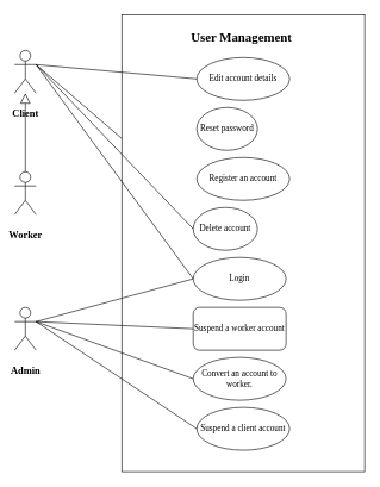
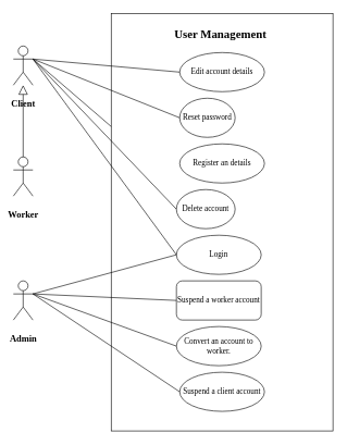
  <mxCell id="0" />
  <mxCell id="1" parent="0" />
  <mxCell id="2" value="&lt;h2&gt;User Management&amp;nbsp;&lt;/h2&gt;" style="rounded=0;whiteSpace=wrap;html=1;fontFamily=Times New Roman;verticalAlign=top;" vertex="1" parent="1"><mxGeometry x="170" y="20" width="340" height="640" as="geometry" /></mxCell>
  <mxCell id="3" value="&lt;h3&gt;Client&lt;/h3&gt;" style="shape=umlActor;verticalLabelPosition=bottom;verticalAlign=top;html=1;fontFamily=Times New Roman;" vertex="1" parent="1"><mxGeometry x="20" y="70" width="30" height="60" as="geometry" /></mxCell>
  <mxCell id="4" value="&lt;h3&gt;Worker&lt;/h3&gt;" style="shape=umlActor;verticalLabelPosition=bottom;verticalAlign=top;html=1;fontFamily=Times New Roman;" vertex="1" parent="1"><mxGeometry x="20" y="240" width="30" height="60" as="geometry" /></mxCell>
  <mxCell id="5" value="&lt;h3&gt;Admin&lt;/h3&gt;" style="shape=umlActor;verticalLabelPosition=bottom;verticalAlign=top;html=1;fontFamily=Times New Roman;" vertex="1" parent="1"><mxGeometry x="20" y="430" width="30" height="60" as="geometry" /></mxCell>
- <mxCell id="6" value="Register an account" style="ellipse;whiteSpace=wrap;html=1;fontFamily=Times New Roman;" vertex="1" parent="1"><mxGeometry x="275" y="220" width="130" height="60" as="geometry" /></mxCell>
+ <mxCell id="6" value="Register an details" style="ellipse;whiteSpace=wrap;html=1;fontFamily=Times New Roman;" vertex="1" parent="1"><mxGeometry x="275" y="220" width="130" height="60" as="geometry" /></mxCell>
  <mxCell id="7" value="Reset password" style="ellipse;whiteSpace=wrap;html=1;fontFamily=Times New Roman;" vertex="1" parent="1"><mxGeometry x="275" y="150" width="85" height="60" as="geometry" /></mxCell>
  <mxCell id="8" value="Edit account details" style="ellipse;whiteSpace=wrap;html=1;fontFamily=Times New Roman;" vertex="1" parent="1"><mxGeometry x="275" y="80" width="130" height="60" as="geometry" /></mxCell>
  <mxCell id="9" value="Delete account" style="ellipse;whiteSpace=wrap;html=1;fontFamily=Times New Roman;" vertex="1" parent="1"><mxGeometry x="270" y="290" width="90" height="60" as="geometry" /></mxCell>
  <mxCell id="10" value="Suspend a worker account" style="whiteSpace=wrap;html=1;fontFamily=Times New Roman;rounded=1;" vertex="1" parent="1"><mxGeometry x="270" y="430" width="130" height="60" as="geometry" /></mxCell>
  <mxCell id="11" value="Convert an account to worker." style="ellipse;whiteSpace=wrap;html=1;fontFamily=Times New Roman;" vertex="1" parent="1"><mxGeometry x="270" y="500" width="130" height="60" as="geometry" /></mxCell>
  <mxCell id="12" value="Login" style="ellipse;whiteSpace=wrap;html=1;fontFamily=Times New Roman;" vertex="1" parent="1"><mxGeometry x="270" y="360" width="130" height="60" as="geometry" /></mxCell>
  <mxCell id="13" value="" style="endArrow=block;endFill=0;endSize=12;html=1;fontFamily=Times New Roman;exitX=0.5;exitY=0;exitDx=0;exitDy=0;exitPerimeter=0;" edge="1" parent="1" source="4" target="3"><mxGeometry width="160" relative="1" as="geometry"><mxPoint x="290" y="380" as="sourcePoint" /><mxPoint x="450" y="380" as="targetPoint" /></mxGeometry></mxCell>
  <mxCell id="14" value="" style="endArrow=none;endFill=0;endSize=12;html=1;fontFamily=Times New Roman;exitX=1;exitY=0.333;exitDx=0;exitDy=0;exitPerimeter=0;entryX=0;entryY=0.5;entryDx=0;entryDy=0;" edge="1" parent="1" source="3" target="8"><mxGeometry width="160" relative="1" as="geometry"><mxPoint x="290" y="380" as="sourcePoint" /><mxPoint x="450" y="380" as="targetPoint" /></mxGeometry></mxCell>
+ <mxCell id="15" value="" style="endArrow=none;endFill=0;endSize=12;html=1;fontFamily=Times New Roman;exitX=1;exitY=0.333;exitDx=0;exitDy=0;exitPerimeter=0;entryX=0;entryY=0.5;entryDx=0;entryDy=0;" edge="1" parent="1" source="3" target="7"><mxGeometry width="160" relative="1" as="geometry"><mxPoint x="60" y="100" as="sourcePoint" /><mxPoint x="285" y="120" as="targetPoint" /></mxGeometry></mxCell>
  <mxCell id="16" value="" style="endArrow=none;endFill=0;endSize=12;html=1;fontFamily=Times New Roman;exitX=1;exitY=0.333;exitDx=0;exitDy=0;exitPerimeter=0;" edge="1" parent="1" source="3" target="2"><mxGeometry width="160" relative="1" as="geometry"><mxPoint x="70" y="110" as="sourcePoint" /><mxPoint x="295" y="130" as="targetPoint" /></mxGeometry></mxCell>
  <mxCell id="17" value="" style="endArrow=none;endFill=0;endSize=12;html=1;fontFamily=Times New Roman;exitX=1;exitY=0.333;exitDx=0;exitDy=0;exitPerimeter=0;entryX=0;entryY=0.5;entryDx=0;entryDy=0;" edge="1" parent="1" source="3" target="9"><mxGeometry width="160" relative="1" as="geometry"><mxPoint x="80" y="120" as="sourcePoint" /><mxPoint x="305" y="140" as="targetPoint" /></mxGeometry></mxCell>
  <mxCell id="18" value="" style="endArrow=none;endFill=0;endSize=12;html=1;fontFamily=Times New Roman;exitX=1;exitY=0.333;exitDx=0;exitDy=0;exitPerimeter=0;entryX=0;entryY=0.5;entryDx=0;entryDy=0;" edge="1" parent="1" source="3" target="12"><mxGeometry width="160" relative="1" as="geometry"><mxPoint x="90" y="130" as="sourcePoint" /><mxPoint x="315" y="150" as="targetPoint" /></mxGeometry></mxCell>
  <mxCell id="19" value="" style="endArrow=none;endFill=0;endSize=12;html=1;fontFamily=Times New Roman;exitX=1;exitY=0.333;exitDx=0;exitDy=0;exitPerimeter=0;entryX=0;entryY=0.5;entryDx=0;entryDy=0;" edge="1" parent="1" source="5" target="12"><mxGeometry width="160" relative="1" as="geometry"><mxPoint x="100" y="140" as="sourcePoint" /><mxPoint x="325" y="160" as="targetPoint" /></mxGeometry></mxCell>
  <mxCell id="20" value="" style="endArrow=none;endFill=0;endSize=12;html=1;fontFamily=Times New Roman;exitX=1;exitY=0.333;exitDx=0;exitDy=0;exitPerimeter=0;entryX=0;entryY=0.5;entryDx=0;entryDy=0;" edge="1" parent="1" source="5" target="10"><mxGeometry width="160" relative="1" as="geometry"><mxPoint x="110" y="150" as="sourcePoint" /><mxPoint x="335" y="170" as="targetPoint" /></mxGeometry></mxCell>
  <mxCell id="21" value="" style="endArrow=none;endFill=0;endSize=12;html=1;fontFamily=Times New Roman;exitX=1;exitY=0.333;exitDx=0;exitDy=0;exitPerimeter=0;entryX=0;entryY=0.5;entryDx=0;entryDy=0;" edge="1" parent="1" source="5" target="11"><mxGeometry width="160" relative="1" as="geometry"><mxPoint x="120" y="160" as="sourcePoint" /><mxPoint x="345" y="180" as="targetPoint" /></mxGeometry></mxCell>
  <mxCell id="22" value="Suspend a client account" style="ellipse;whiteSpace=wrap;html=1;fontFamily=Times New Roman;" vertex="1" parent="1"><mxGeometry x="275" y="570" width="130" height="60" as="geometry" /></mxCell>
  <mxCell id="23" value="" style="endArrow=none;endFill=0;endSize=12;html=1;fontFamily=Times New Roman;exitX=1;exitY=0.333;exitDx=0;exitDy=0;exitPerimeter=0;entryX=0;entryY=0.5;entryDx=0;entryDy=0;" edge="1" parent="1" source="5" target="22"><mxGeometry width="160" relative="1" as="geometry"><mxPoint x="60" y="460" as="sourcePoint" /><mxPoint x="280" y="400" as="targetPoint" /></mxGeometry></mxCell>
